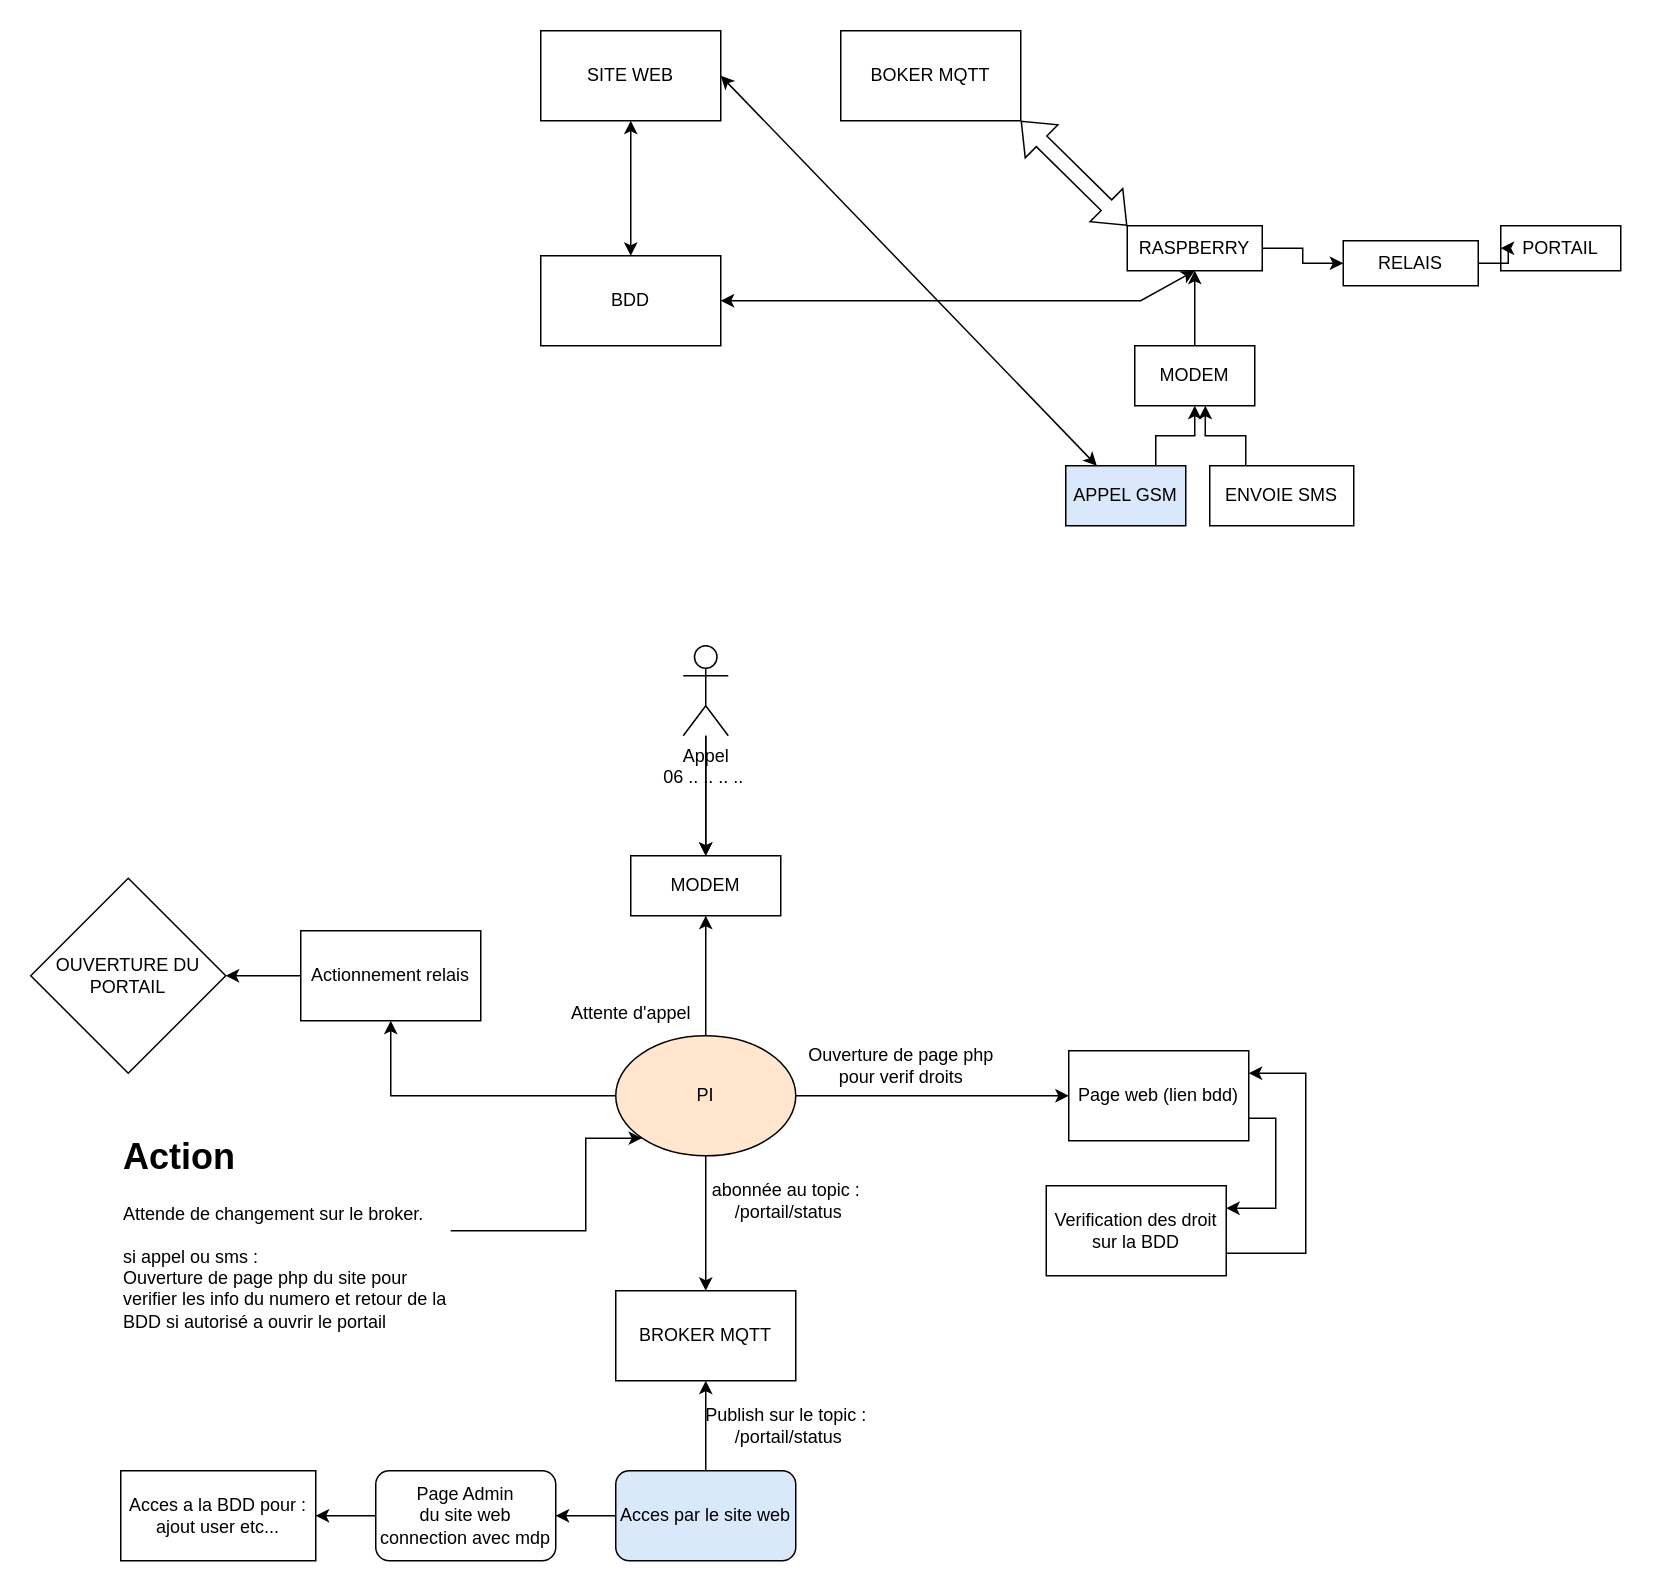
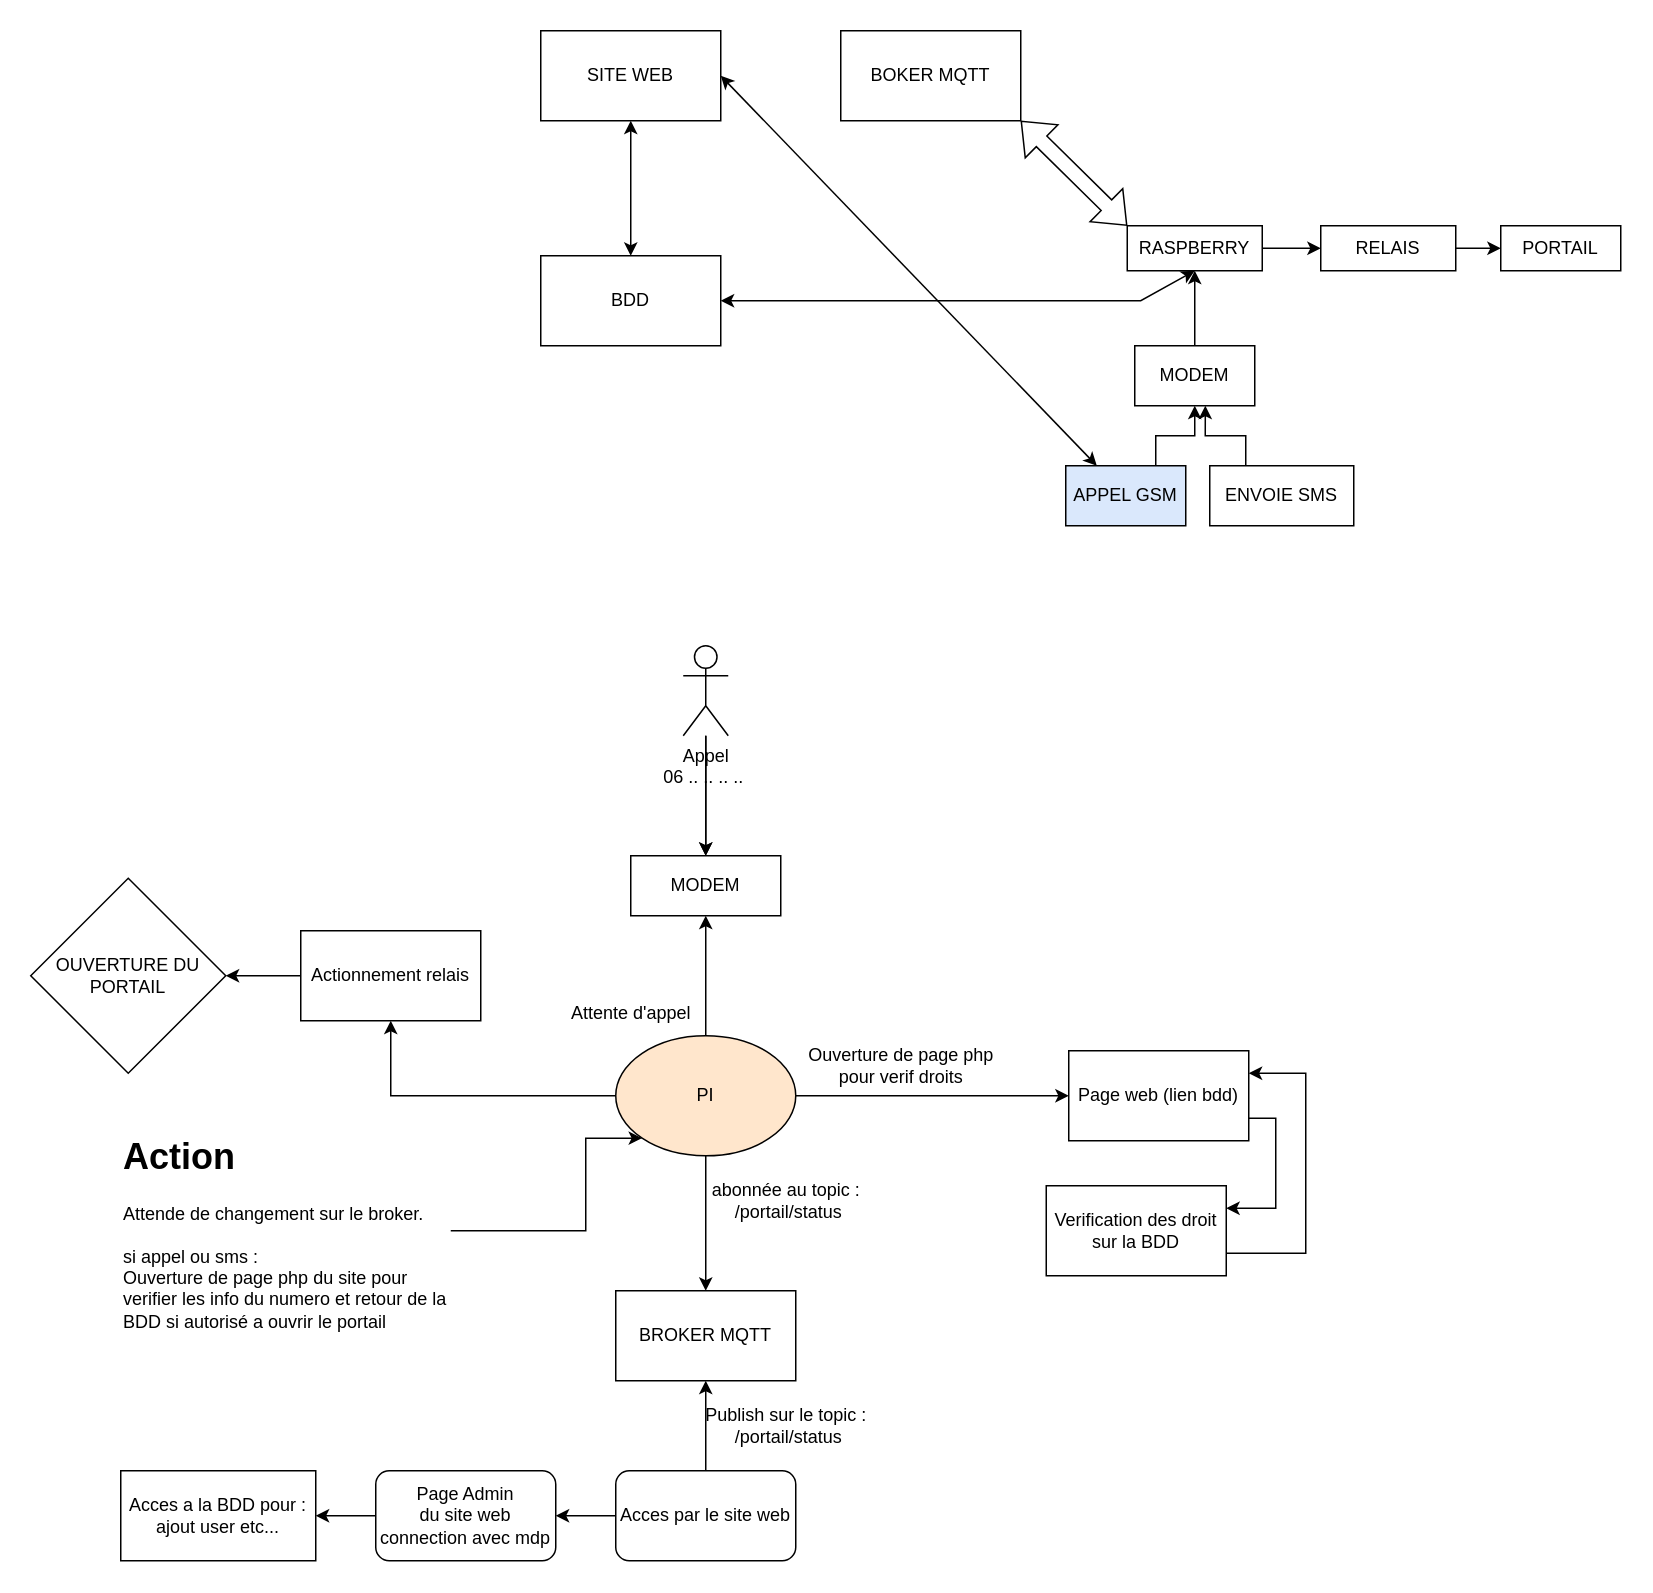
  <mxCell id="0" />
  <mxCell id="1" parent="0" />
  <mxCell id="2" value="PORTAIL" style="rounded=0;whiteSpace=wrap;html=1;" parent="1" vertex="1"><mxGeometry x="1000" y="150" width="80" height="30" as="geometry" /></mxCell>
  <mxCell id="3" style="edgeStyle=orthogonalEdgeStyle;rounded=0;orthogonalLoop=1;jettySize=auto;html=1;" parent="1" source="4" target="6" edge="1"><mxGeometry relative="1" as="geometry" /></mxCell>
  <mxCell id="4" value="RASPBERRY" style="rounded=0;whiteSpace=wrap;html=1;" parent="1" vertex="1"><mxGeometry x="751" y="150" width="90" height="30" as="geometry" /></mxCell>
  <mxCell id="5" style="edgeStyle=orthogonalEdgeStyle;rounded=0;orthogonalLoop=1;jettySize=auto;html=1;entryX=0;entryY=0.5;entryDx=0;entryDy=0;" parent="1" source="6" target="2" edge="1"><mxGeometry relative="1" as="geometry" /></mxCell>
- <mxCell id="6" value="RELAIS" style="rounded=0;whiteSpace=wrap;html=1;" parent="1" vertex="1"><mxGeometry x="895" y="160" width="90" height="30" as="geometry" /></mxCell>
+ <mxCell id="6" value="RELAIS" style="rounded=0;whiteSpace=wrap;html=1;" parent="1" vertex="1"><mxGeometry x="880" y="150" width="90" height="30" as="geometry" /></mxCell>
  <mxCell id="7" value="BOKER MQTT" style="rounded=0;whiteSpace=wrap;html=1;" parent="1" vertex="1"><mxGeometry x="560" y="20" width="120" height="60" as="geometry" /></mxCell>
  <mxCell id="8" value="SITE WEB" style="rounded=0;whiteSpace=wrap;html=1;" parent="1" vertex="1"><mxGeometry x="360" y="20" width="120" height="60" as="geometry" /></mxCell>
  <mxCell id="9" value="BDD" style="whiteSpace=wrap;html=1;" parent="1" vertex="1"><mxGeometry x="360" y="170" width="120" height="60" as="geometry" /></mxCell>
  <mxCell id="10" style="edgeStyle=orthogonalEdgeStyle;rounded=0;orthogonalLoop=1;jettySize=auto;html=1;exitX=0.75;exitY=0;exitDx=0;exitDy=0;entryX=0.5;entryY=1;entryDx=0;entryDy=0;" parent="1" source="11" target="17" edge="1"><mxGeometry relative="1" as="geometry" /></mxCell>
  <mxCell id="11" value="APPEL GSM" style="whiteSpace=wrap;html=1;fillColor=#dae8fc;" parent="1" vertex="1"><mxGeometry x="710" y="310" width="80" height="40" as="geometry" /></mxCell>
  <mxCell id="12" style="edgeStyle=orthogonalEdgeStyle;rounded=0;orthogonalLoop=1;jettySize=auto;html=1;exitX=0.25;exitY=0;exitDx=0;exitDy=0;entryX=0.588;entryY=1;entryDx=0;entryDy=0;entryPerimeter=0;" parent="1" source="13" target="17" edge="1"><mxGeometry relative="1" as="geometry" /></mxCell>
  <mxCell id="13" value="ENVOIE SMS" style="whiteSpace=wrap;html=1;" parent="1" vertex="1"><mxGeometry x="806" y="310" width="96" height="40" as="geometry" /></mxCell>
  <mxCell id="14" value="" style="shape=flexArrow;endArrow=classic;startArrow=classic;html=1;rounded=0;entryX=0;entryY=0;entryDx=0;entryDy=0;exitX=1;exitY=1;exitDx=0;exitDy=0;" parent="1" source="7" target="4" edge="1"><mxGeometry width="100" height="100" relative="1" as="geometry"><mxPoint x="640" y="230" as="sourcePoint" /><mxPoint x="740" y="130" as="targetPoint" /></mxGeometry></mxCell>
  <mxCell id="15" value="" style="endArrow=classic;startArrow=classic;html=1;rounded=0;entryX=0.5;entryY=1;entryDx=0;entryDy=0;exitX=0.5;exitY=0;exitDx=0;exitDy=0;" parent="1" source="9" target="8" edge="1"><mxGeometry width="50" height="50" relative="1" as="geometry"><mxPoint x="300" y="190" as="sourcePoint" /><mxPoint x="350" y="140" as="targetPoint" /></mxGeometry></mxCell>
  <mxCell id="16" value="" style="edgeStyle=orthogonalEdgeStyle;rounded=0;orthogonalLoop=1;jettySize=auto;html=1;" parent="1" source="17" target="4" edge="1"><mxGeometry relative="1" as="geometry" /></mxCell>
  <mxCell id="17" value="MODEM" style="whiteSpace=wrap;html=1;" parent="1" vertex="1"><mxGeometry x="756" y="230" width="80" height="40" as="geometry" /></mxCell>
  <mxCell id="18" value="" style="endArrow=classic;startArrow=classic;html=1;rounded=0;exitX=0.5;exitY=1;exitDx=0;exitDy=0;entryX=1;entryY=0.5;entryDx=0;entryDy=0;" parent="1" source="4" target="9" edge="1"><mxGeometry width="50" height="50" relative="1" as="geometry"><mxPoint x="650" y="250" as="sourcePoint" /><mxPoint x="510" y="200" as="targetPoint" /><Array as="points"><mxPoint x="760" y="200" /></Array></mxGeometry></mxCell>
  <mxCell id="19" value="" style="endArrow=classic;startArrow=classic;html=1;rounded=0;exitX=1;exitY=0.5;exitDx=0;exitDy=0;" parent="1" source="8" target="11" edge="1"><mxGeometry width="50" height="50" relative="1" as="geometry"><mxPoint x="490" y="150" as="sourcePoint" /><mxPoint x="540" y="100" as="targetPoint" /></mxGeometry></mxCell>
  <mxCell id="20" style="edgeStyle=orthogonalEdgeStyle;rounded=0;orthogonalLoop=1;jettySize=auto;html=1;entryX=0;entryY=0.5;entryDx=0;entryDy=0;" edge="1" parent="1" source="24" target="25"><mxGeometry relative="1" as="geometry" /></mxCell>
  <mxCell id="21" value="" style="edgeStyle=orthogonalEdgeStyle;rounded=0;orthogonalLoop=1;jettySize=auto;html=1;" edge="1" parent="1" source="24" target="30"><mxGeometry relative="1" as="geometry" /></mxCell>
  <mxCell id="22" value="" style="edgeStyle=orthogonalEdgeStyle;rounded=0;orthogonalLoop=1;jettySize=auto;html=1;" edge="1" parent="1" source="24" target="35"><mxGeometry relative="1" as="geometry" /></mxCell>
  <mxCell id="23" value="" style="edgeStyle=orthogonalEdgeStyle;rounded=0;orthogonalLoop=1;jettySize=auto;html=1;" edge="1" parent="1" source="24" target="46"><mxGeometry relative="1" as="geometry" /></mxCell>
  <mxCell id="24" value="PI" style="ellipse;whiteSpace=wrap;html=1;fillColor=#ffe6cc;" vertex="1" parent="1"><mxGeometry x="410" y="690" width="120" height="80" as="geometry" /></mxCell>
  <mxCell id="25" value="Page web (lien bdd)" style="rounded=0;whiteSpace=wrap;html=1;" vertex="1" parent="1"><mxGeometry x="712" y="700" width="120" height="60" as="geometry" /></mxCell>
  <mxCell id="26" value="Verification des droit sur la BDD" style="rounded=0;whiteSpace=wrap;html=1;" vertex="1" parent="1"><mxGeometry x="697" y="790" width="120" height="60" as="geometry" /></mxCell>
  <mxCell id="27" value="" style="endArrow=classic;html=1;rounded=0;exitX=1;exitY=0.75;exitDx=0;exitDy=0;entryX=1;entryY=0.25;entryDx=0;entryDy=0;" edge="1" parent="1" source="25" target="26"><mxGeometry width="50" height="50" relative="1" as="geometry"><mxPoint x="830" y="760" as="sourcePoint" /><mxPoint x="850" y="840" as="targetPoint" /><Array as="points"><mxPoint x="850" y="745" /><mxPoint x="850" y="805" /></Array></mxGeometry></mxCell>
  <mxCell id="28" value="" style="endArrow=classic;html=1;rounded=0;exitX=1;exitY=0.75;exitDx=0;exitDy=0;entryX=1;entryY=0.25;entryDx=0;entryDy=0;" edge="1" parent="1" source="26" target="25"><mxGeometry width="50" height="50" relative="1" as="geometry"><mxPoint x="880" y="840" as="sourcePoint" /><mxPoint x="930" y="790" as="targetPoint" /><Array as="points"><mxPoint x="870" y="835" /><mxPoint x="870" y="715" /></Array></mxGeometry></mxCell>
  <mxCell id="29" value="Ouverture de page php&lt;div&gt;pour verif droits&lt;/div&gt;" style="text;html=1;align=center;verticalAlign=middle;resizable=0;points=[];autosize=1;strokeColor=none;fillColor=none;" vertex="1" parent="1"><mxGeometry x="525" y="690" width="150" height="40" as="geometry" /></mxCell>
  <mxCell id="30" value="MODEM" style="rounded=0;whiteSpace=wrap;html=1;" vertex="1" parent="1"><mxGeometry x="420" y="570" width="100" height="40" as="geometry" /></mxCell>
  <mxCell id="31" value="Attente d'appel" style="text;html=1;align=center;verticalAlign=middle;resizable=0;points=[];autosize=1;strokeColor=none;fillColor=none;" vertex="1" parent="1"><mxGeometry x="370" y="660" width="100" height="30" as="geometry" /></mxCell>
  <mxCell id="32" value="" style="edgeStyle=orthogonalEdgeStyle;rounded=0;orthogonalLoop=1;jettySize=auto;html=1;" edge="1" parent="1" source="34" target="30"><mxGeometry relative="1" as="geometry" /></mxCell>
  <mxCell id="33" value="" style="edgeStyle=orthogonalEdgeStyle;rounded=0;orthogonalLoop=1;jettySize=auto;html=1;" edge="1" parent="1" source="34" target="30"><mxGeometry relative="1" as="geometry" /></mxCell>
  <mxCell id="34" value="Appel&lt;br&gt;06 ..&lt;span style=&quot;background-color: transparent; color: light-dark(rgb(0, 0, 0), rgb(255, 255, 255));&quot;&gt;&amp;nbsp;.. .. ..&amp;nbsp;&lt;/span&gt;" style="shape=umlActor;verticalLabelPosition=bottom;verticalAlign=top;html=1;outlineConnect=0;" vertex="1" parent="1"><mxGeometry x="455" y="430" width="30" height="60" as="geometry" /></mxCell>
  <mxCell id="35" value="BROKER MQTT" style="rounded=0;whiteSpace=wrap;html=1;" vertex="1" parent="1"><mxGeometry x="410" y="860" width="120" height="60" as="geometry" /></mxCell>
  <mxCell id="36" value="abonnée au topic :&amp;nbsp;&lt;br&gt;/portail/status" style="text;html=1;align=center;verticalAlign=middle;resizable=0;points=[];autosize=1;strokeColor=none;fillColor=none;" vertex="1" parent="1"><mxGeometry x="460" y="780" width="130" height="40" as="geometry" /></mxCell>
  <mxCell id="37" value="" style="edgeStyle=orthogonalEdgeStyle;rounded=0;orthogonalLoop=1;jettySize=auto;html=1;" edge="1" parent="1" source="39" target="35"><mxGeometry relative="1" as="geometry" /></mxCell>
  <mxCell id="38" value="" style="edgeStyle=orthogonalEdgeStyle;rounded=0;orthogonalLoop=1;jettySize=auto;html=1;" edge="1" parent="1" source="39" target="42"><mxGeometry relative="1" as="geometry" /></mxCell>
- <mxCell id="39" value="Acces par le site web" style="rounded=1;whiteSpace=wrap;html=1;fillColor=#dae8fc;" vertex="1" parent="1"><mxGeometry x="410" y="980" width="120" height="60" as="geometry" /></mxCell>
+ <mxCell id="39" value="Acces par le site web" style="rounded=1;whiteSpace=wrap;html=1;" vertex="1" parent="1"><mxGeometry x="410" y="980" width="120" height="60" as="geometry" /></mxCell>
  <mxCell id="40" value="Publish sur le topic :&amp;nbsp;&lt;div&gt;/portail/status&lt;/div&gt;" style="text;html=1;align=center;verticalAlign=middle;resizable=0;points=[];autosize=1;strokeColor=none;fillColor=none;" vertex="1" parent="1"><mxGeometry x="460" y="930" width="130" height="40" as="geometry" /></mxCell>
  <mxCell id="41" value="" style="edgeStyle=orthogonalEdgeStyle;rounded=0;orthogonalLoop=1;jettySize=auto;html=1;" edge="1" parent="1" source="42" target="43"><mxGeometry relative="1" as="geometry" /></mxCell>
  <mxCell id="42" value="Page Admin&lt;br&gt;du site web&lt;br&gt;connection avec mdp" style="rounded=1;whiteSpace=wrap;html=1;" vertex="1" parent="1"><mxGeometry x="250" y="980" width="120" height="60" as="geometry" /></mxCell>
  <mxCell id="43" value="Acces a la BDD pour :&lt;br&gt;ajout user etc..." style="rounded=0;whiteSpace=wrap;html=1;" vertex="1" parent="1"><mxGeometry x="80" y="980" width="130" height="60" as="geometry" /></mxCell>
  <mxCell id="44" value="OUVERTURE DU PORTAIL" style="rhombus;whiteSpace=wrap;html=1;" vertex="1" parent="1"><mxGeometry x="20" y="585" width="130" height="130" as="geometry" /></mxCell>
  <mxCell id="45" value="" style="edgeStyle=orthogonalEdgeStyle;rounded=0;orthogonalLoop=1;jettySize=auto;html=1;" edge="1" parent="1" source="46" target="44"><mxGeometry relative="1" as="geometry" /></mxCell>
  <mxCell id="46" value="Actionnement relais" style="rounded=0;whiteSpace=wrap;html=1;" vertex="1" parent="1"><mxGeometry x="200" y="620" width="120" height="60" as="geometry" /></mxCell>
  <mxCell id="47" style="edgeStyle=orthogonalEdgeStyle;rounded=0;orthogonalLoop=1;jettySize=auto;html=1;entryX=0;entryY=1;entryDx=0;entryDy=0;" edge="1" parent="1" source="48" target="24"><mxGeometry relative="1" as="geometry"><Array as="points"><mxPoint x="390" y="820" /><mxPoint x="390" y="758" /></Array></mxGeometry></mxCell>
  <mxCell id="48" value="&lt;h1 style=&quot;margin-top: 0px;&quot;&gt;Action&lt;/h1&gt;&lt;div&gt;Attende de changement sur le broker.&lt;/div&gt;&lt;div&gt;&lt;br&gt;&lt;/div&gt;&lt;div&gt;si appel ou sms :&amp;nbsp;&lt;br&gt;Ouverture de page php du site pour verifier les info du numero et retour de la BDD si autorisé a ouvrir le portail&lt;/div&gt;&lt;div&gt;&lt;br&gt;&lt;/div&gt;" style="text;html=1;whiteSpace=wrap;overflow=hidden;rounded=0;" vertex="1" parent="1"><mxGeometry x="80" y="750" width="220" height="140" as="geometry" /></mxCell>
